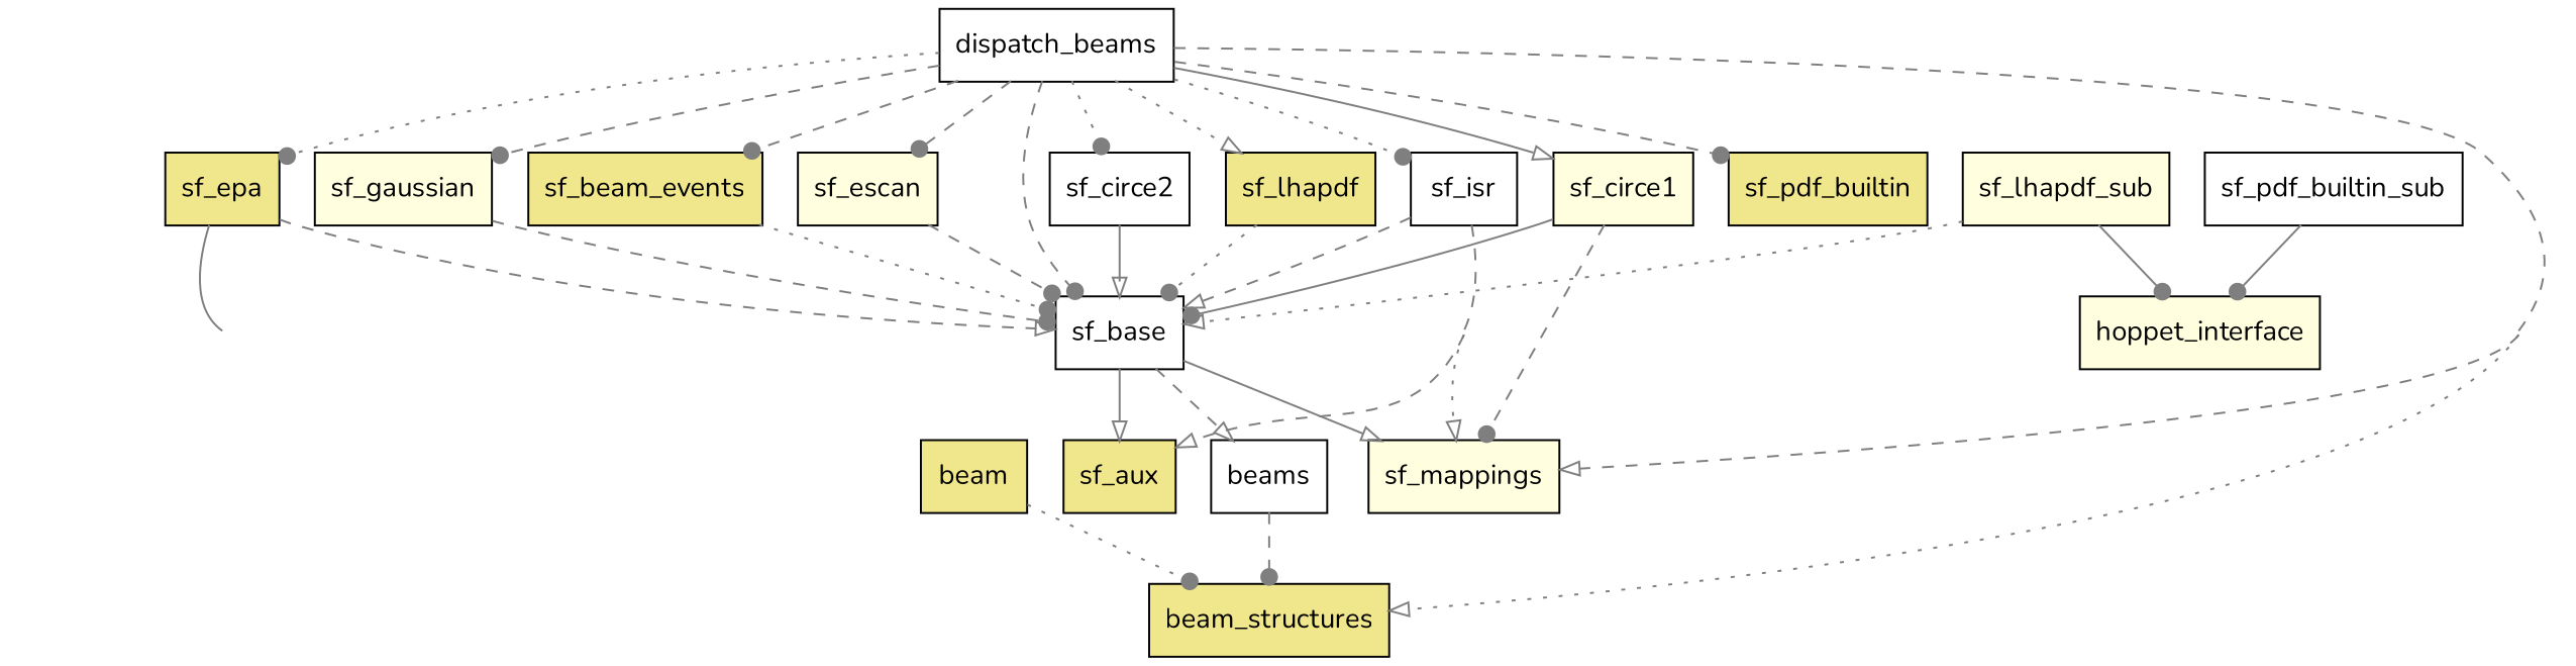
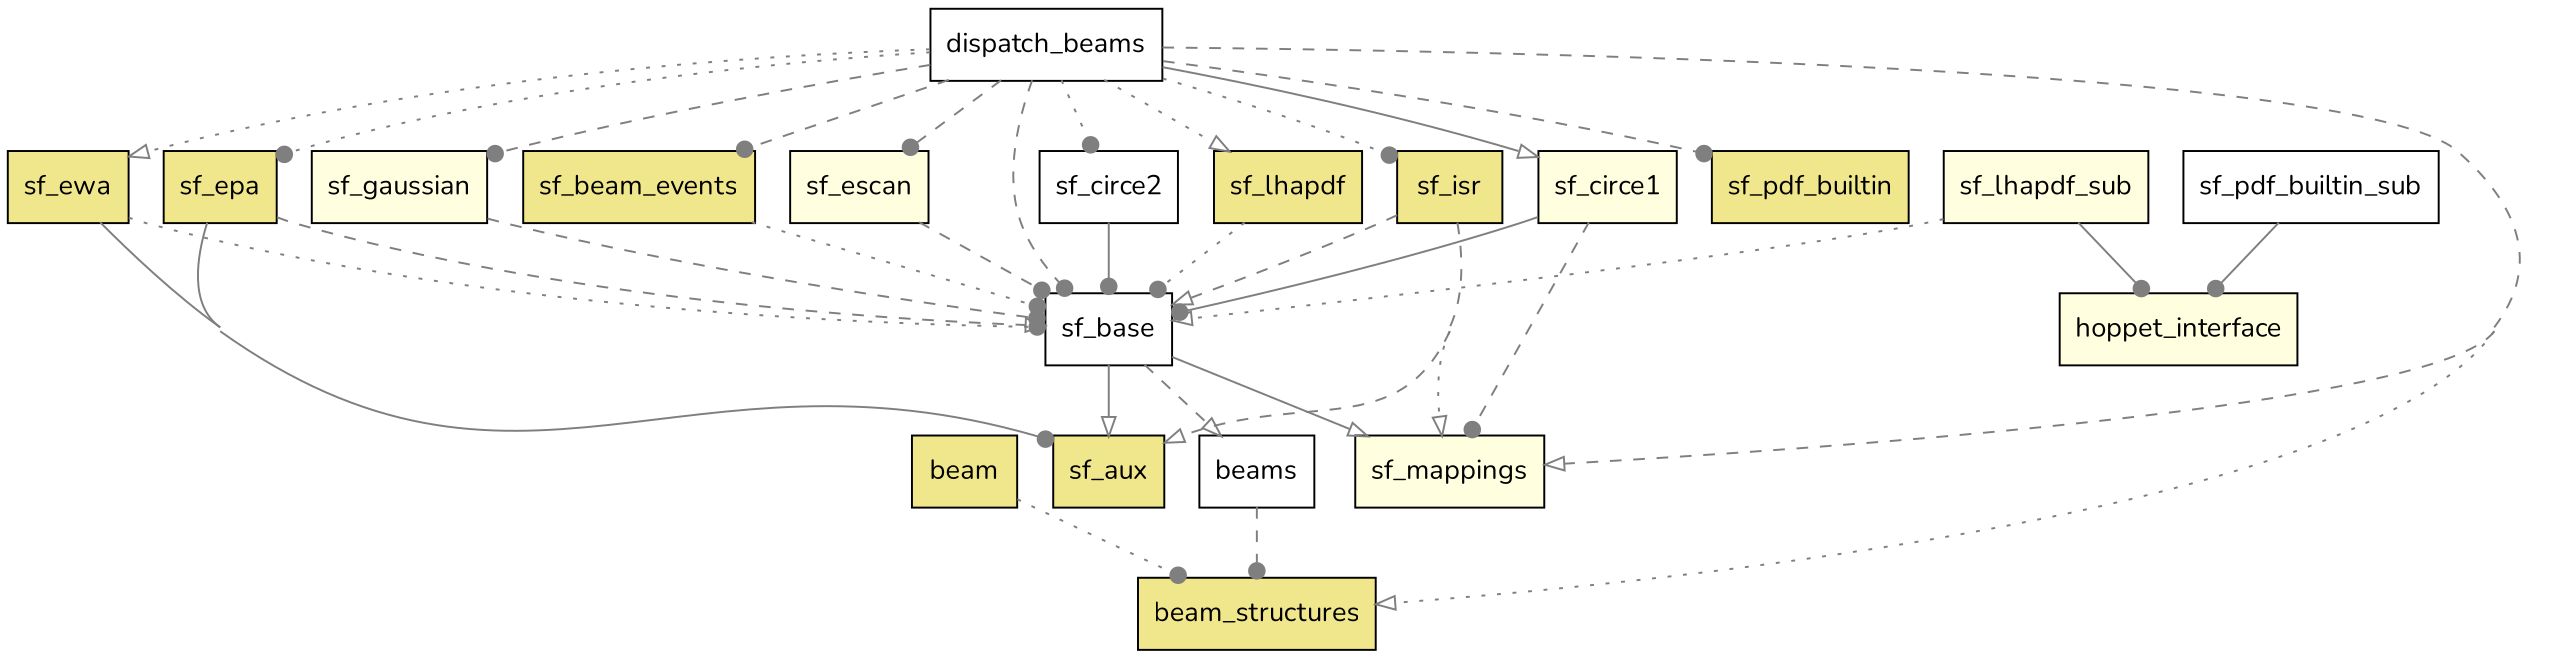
  digraph {
    concentrate=true
    fontname=Nunito
    splines=true
    node [fillcolor=khaki fontname=Nunito shape=record style=filled]
    edge [arrowhead=dot color=gray50 fontname=Nunito style=dashed]
    dispatch_beams [fillcolor=white]
    sf_circe2 [fillcolor=white]
+   sf_ewa
    sf_lhapdf
    sf_circe1 [fillcolor=lightyellow]
    sf_base [fillcolor=white]
    sf_mappings [fillcolor=lightyellow]
    beam_structures
    sf_gaussian [fillcolor=lightyellow]
    sf_pdf_builtin
-   sf_isr [fillcolor=white]
+   sf_isr
    sf_epa
    sf_beam_events
    sf_escan [fillcolor=lightyellow]
    sf_aux
    beams [fillcolor=white]
    n17 [label=beam]
    sf_lhapdf_sub [fillcolor=lightyellow]
    hoppet_interface [fillcolor=lightyellow]
    sf_pdf_builtin_sub [fillcolor=white]
    dispatch_beams -> sf_circe2 [style=dotted]
+   dispatch_beams -> sf_ewa [arrowhead=onormal style=dotted]
    dispatch_beams -> sf_lhapdf [arrowhead=onormal style=dotted]
    dispatch_beams -> sf_circe1 [arrowhead=onormal style=solid]
    dispatch_beams -> sf_base
    dispatch_beams -> sf_mappings [arrowhead=onormal]
    dispatch_beams -> beam_structures [arrowhead=onormal style=dotted]
    dispatch_beams -> sf_gaussian
    dispatch_beams -> sf_pdf_builtin
    dispatch_beams -> sf_isr [style=dotted]
    dispatch_beams -> sf_epa [style=dotted]
    dispatch_beams -> sf_beam_events
    dispatch_beams -> sf_escan
-   sf_circe2 -> sf_base [arrowhead=onormal style=solid]
+   sf_circe2 -> sf_base [style=solid]
+   sf_ewa -> sf_base [style=dotted]
+   sf_ewa -> sf_aux [style=solid]
    sf_lhapdf -> sf_base [style=dotted]
    sf_circe1 -> sf_base [style=solid]
    sf_circe1 -> sf_mappings
    sf_base -> sf_mappings [arrowhead=onormal style=solid]
    sf_base -> sf_aux [arrowhead=onormal style=solid]
    sf_base -> beams [arrowhead=onormal]
    sf_gaussian -> sf_base
    sf_isr -> sf_base [arrowhead=onormal]
    sf_isr -> sf_mappings [arrowhead=onormal style=dotted]
    sf_isr -> sf_aux [arrowhead=onormal]
    sf_epa -> sf_base [arrowhead=onormal]
    sf_epa -> sf_aux [style=solid]
    sf_beam_events -> sf_base [style=dotted]
    sf_escan -> sf_base
    beams -> beam_structures
    n17 -> beam_structures [style=dotted]
    sf_lhapdf_sub -> sf_base [arrowhead=onormal style=dotted]
    sf_lhapdf_sub -> hoppet_interface [style=solid]
    sf_pdf_builtin_sub -> hoppet_interface [style=solid]
  }
